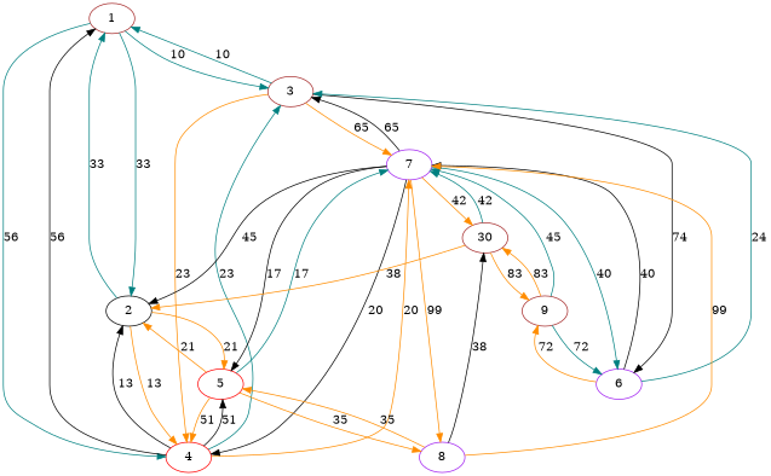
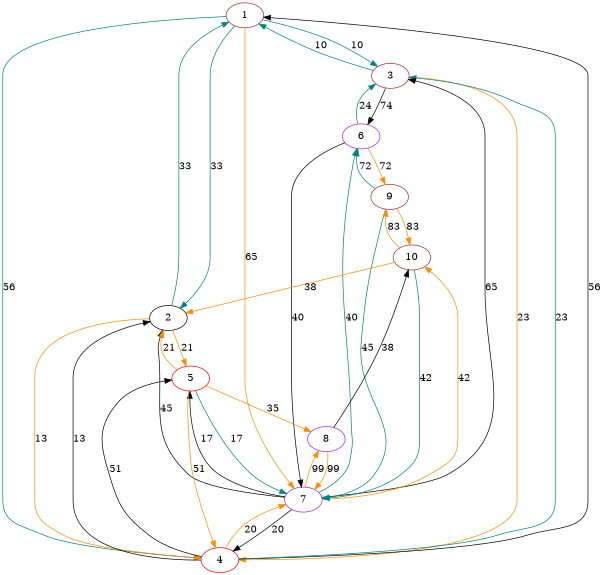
  digraph {
    node [color=brown]
    edge [color=darkorange]
    1
    3
    2 [color=black]
    4 [color=red]
    6 [color=purple]
    7 [color=purple]
    5 [color=red]
    9
    8 [color=purple]
-   10 [label=30]
+   10
    1 -> 3 [color=teal label=10]
    1 -> 2 [color=teal label=33]
    1 -> 4 [color=teal label=56]
    3 -> 1 [color=teal label=10]
    3 -> 4 [label=23]
    3 -> 6 [color=black label=74]
-   3 -> 7 [label=65]
+   1 -> 7 [label=65]
    2 -> 1 [color=teal label=33]
    2 -> 4 [label=13]
    2 -> 5 [label=21]
    4 -> 1 [color=black label=56]
    4 -> 3 [color=teal label=23]
    4 -> 2 [color=black label=13]
    4 -> 7 [label=20]
    4 -> 5 [color=black label=51]
    6 -> 3 [color=teal label=24]
    6 -> 7 [color=black label=40]
    6 -> 9 [label=72]
    7 -> 3 [color=black label=65]
    7 -> 2 [color=black label=45]
    7 -> 4 [color=black label=20]
    7 -> 6 [color=teal label=40]
    7 -> 5 [color=black label=17]
    7 -> 8 [label=99]
    7 -> 10 [label=42]
    5 -> 2 [label=21]
    5 -> 4 [label=51]
    5 -> 7 [color=teal label=17]
    5 -> 8 [label=35]
    9 -> 6 [color=teal label=72]
    9 -> 7 [color=teal label=45]
    9 -> 10 [label=83]
    8 -> 7 [label=99]
-   8 -> 5 [label=35]
    8 -> 10 [color=black label=38]
    10 -> 2 [label=38]
    10 -> 7 [color=teal label=42]
    10 -> 9 [label=83]
  }
